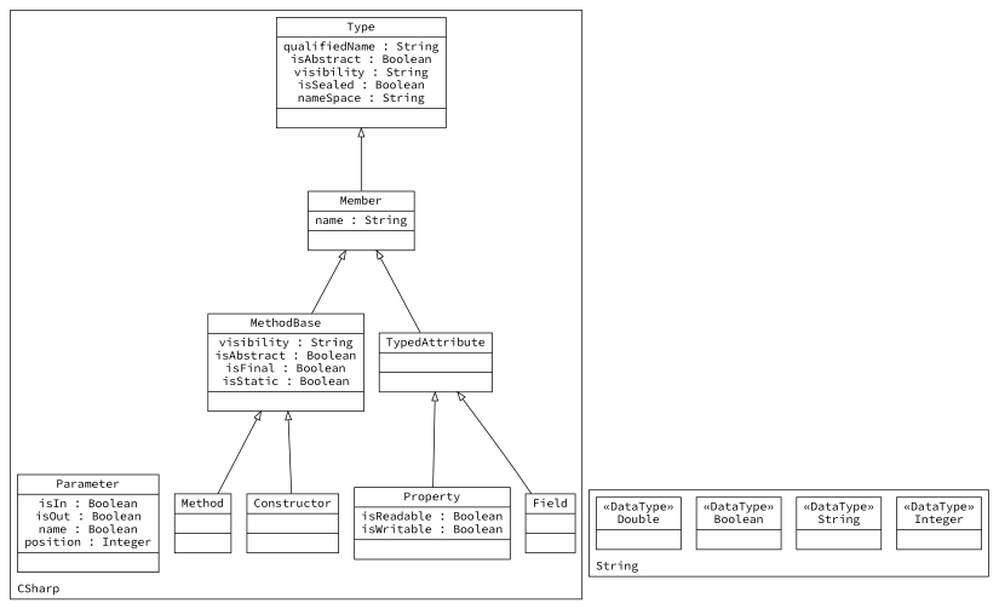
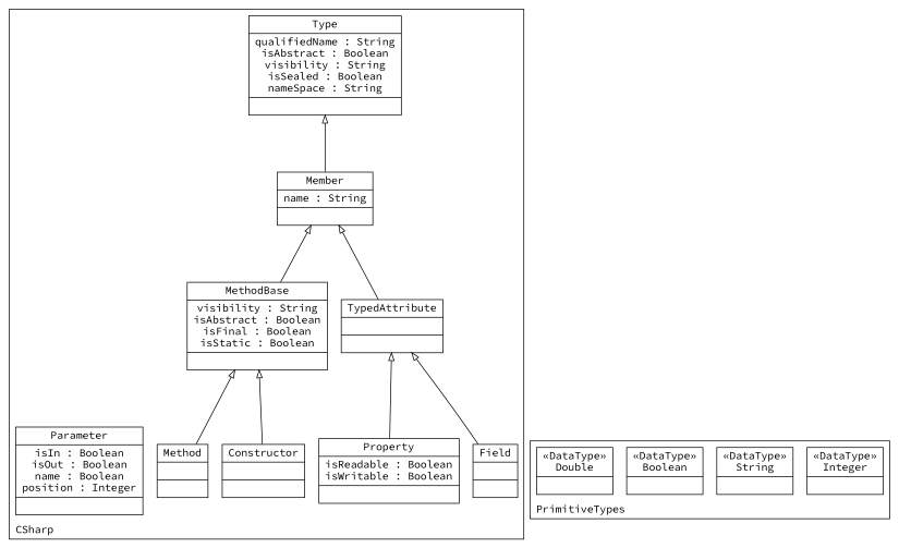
  digraph {
    compound=true
    fontname="Source Code Pro"
    labeljust=l
    labelloc=t
    nodeSep=0.75
    rankdir=BT
    node [fontname="Source Code Pro" shape=record]
    edge [arrowhead=onormal constraint=true fontname="Source Code Pro" group=Member minlen=2]
    n1 [label="{Member|name : String| }"]
    n2 [label="{TypedAttribute| | }"]
    n3 [label="{Field| | }"]
    n4 [label="{Property|isReadable : Boolean\nisWritable : Boolean| }"]
    n5 [label="{MethodBase|visibility : String\nisAbstract : Boolean\nisFinal : Boolean\nisStatic : Boolean| }"]
    n6 [label="{Constructor| | }"]
    n7 [label="{Method| | }"]
    n8 [label="{Type|qualifiedName : String\nisAbstract : Boolean\nvisibility : String\nisSealed : Boolean\nnameSpace : String| }"]
    n9 [label="{Parameter|isIn : Boolean\nisOut : Boolean\nname : Boolean\nposition : Integer| }"]
    n10 [label="{&#171;DataType&#187;\nInteger|}"]
    n11 [label="{&#171;DataType&#187;\nString|}"]
    n12 [label="{&#171;DataType&#187;\nBoolean|}"]
    n13 [label="{&#171;DataType&#187;\nDouble|}"]
    subgraph cluster_1 {
      color=black
      label=CSharp
      n1
      n2
      n3
      n4
      n5
      n6
      n7
      n8
      n9
    }
    subgraph cluster_2 {
      color=black
-     label=String
+     label=PrimitiveTypes
      n10
      n11
      n12
      n13
    }
    n1 -> n8
    n2 -> n1
    n3 -> n2 [group=TypedAttribute]
    n4 -> n2 [group=TypedAttribute]
    n5 -> n1
    n6 -> n5 [group=MethodBase]
    n7 -> n5 [group=MethodBase]
  }
